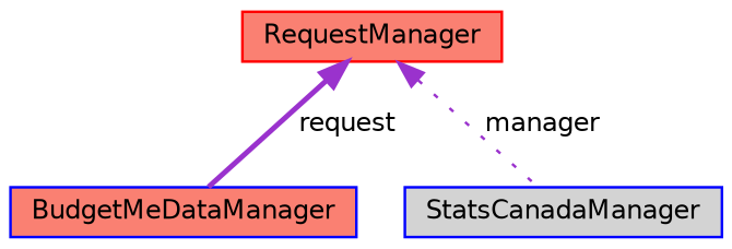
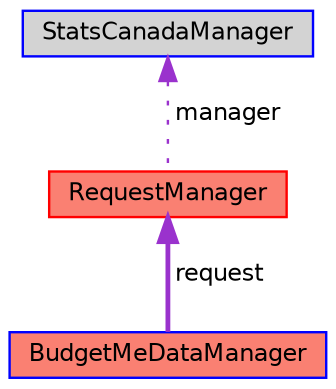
  digraph {
    node [color=blue fillcolor=salmon fontname=Helvetica fontsize=10 shape=record style=filled]
    edge [color=darkorchid3 dir=back fontname=Helvetica fontsize=10 labelfontname=Helvetica labelfontsize=10]
    n1 [fontcolor=black height=0.2 label=BudgetMeDataManager width=0.4]
    n2 [fillcolor=lightgrey height=0.2 label=StatsCanadaManager width=0.4]
    n3 [color=red height=0.2 label=RequestManager width=0.4]
    n3 -> n1 [label=" request" style=bold]
-   n3 -> n2 [label=" manager" style=dotted]
+   n2 -> n3 [label=" manager" style=dotted]
  }
